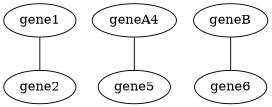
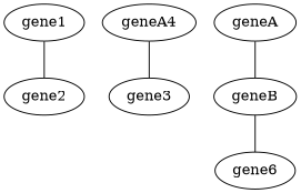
  strict graph {
    gene1
    gene2
    n3 [label=geneA4]
-   gene5
+   gene5 [label=gene3]
+   geneA
    geneB
    gene6
    gene1 -- gene2
    n3 -- gene5
+   geneA -- geneB
    geneB -- gene6
  }
